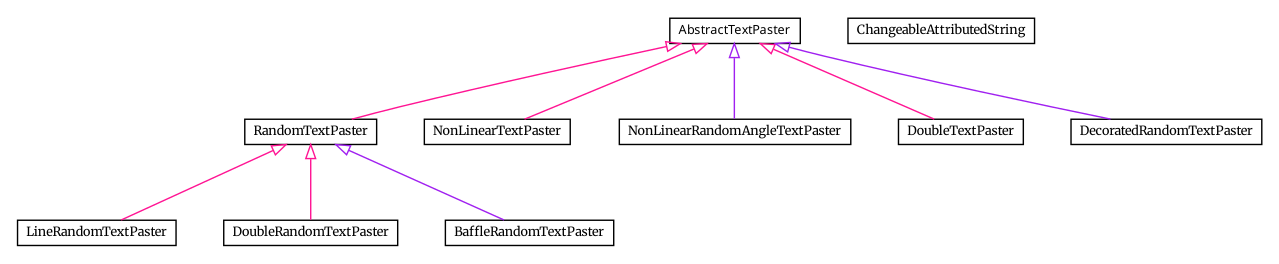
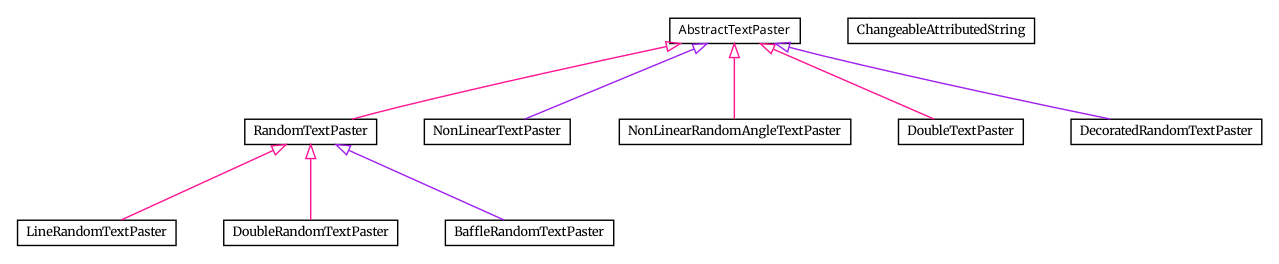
  digraph {
    fontname=Merriweather
    node [fontcolor=black fontname=Merriweather fontsize=9.0 shape=plaintext]
    edge [arrowtail=empty color=deeppink dir=back fontname=Merriweather fontsize=10 headport=p labelfontname=arial labelfontsize=10 tailport=p]
    n1 [label=<<table border="0" cellborder="1" cellspacing="0" cellpadding="2" port="p" href="./AbstractTextPaster.html"> 		<tr><td><table border="0" cellspacing="0" cellpadding="1"> 			<tr><td><font face="ariali"> AbstractTextPaster </font></td></tr> 		</table></td></tr> 		</table>>]
    n2 [label=<<table border="0" cellborder="1" cellspacing="0" cellpadding="2" port="p" href="./RandomTextPaster.html"> 		<tr><td><table border="0" cellspacing="0" cellpadding="1"> 			<tr><td> RandomTextPaster </td></tr> 		</table></td></tr> 		</table>>]
    n3 [label=<<table border="0" cellborder="1" cellspacing="0" cellpadding="2" port="p" href="./NonLinearTextPaster.html"> 		<tr><td><table border="0" cellspacing="0" cellpadding="1"> 			<tr><td> NonLinearTextPaster </td></tr> 		</table></td></tr> 		</table>>]
    n4 [label=<<table border="0" cellborder="1" cellspacing="0" cellpadding="2" port="p" href="./NonLinearRandomAngleTextPaster.html"> 		<tr><td><table border="0" cellspacing="0" cellpadding="1"> 			<tr><td> NonLinearRandomAngleTextPaster </td></tr> 		</table></td></tr> 		</table>>]
    n5 [label=<<table border="0" cellborder="1" cellspacing="0" cellpadding="2" port="p" href="./DoubleTextPaster.html"> 		<tr><td><table border="0" cellspacing="0" cellpadding="1"> 			<tr><td> DoubleTextPaster </td></tr> 		</table></td></tr> 		</table>>]
    n6 [label=<<table border="0" cellborder="1" cellspacing="0" cellpadding="2" port="p" href="./DecoratedRandomTextPaster.html"> 		<tr><td><table border="0" cellspacing="0" cellpadding="1"> 			<tr><td> DecoratedRandomTextPaster </td></tr> 		</table></td></tr> 		</table>>]
    n7 [label=<<table border="0" cellborder="1" cellspacing="0" cellpadding="2" port="p" href="./LineRandomTextPaster.html"> 		<tr><td><table border="0" cellspacing="0" cellpadding="1"> 			<tr><td> LineRandomTextPaster </td></tr> 		</table></td></tr> 		</table>>]
    n8 [label=<<table border="0" cellborder="1" cellspacing="0" cellpadding="2" port="p" href="./DoubleRandomTextPaster.html"> 		<tr><td><table border="0" cellspacing="0" cellpadding="1"> 			<tr><td> DoubleRandomTextPaster </td></tr> 		</table></td></tr> 		</table>>]
    n9 [label=<<table border="0" cellborder="1" cellspacing="0" cellpadding="2" port="p" href="./BaffleRandomTextPaster.html"> 		<tr><td><table border="0" cellspacing="0" cellpadding="1"> 			<tr><td> BaffleRandomTextPaster </td></tr> 		</table></td></tr> 		</table>>]
    n10 [label=<<table border="0" cellborder="1" cellspacing="0" cellpadding="2" port="p" href="./ChangeableAttributedString.html"> 		<tr><td><table border="0" cellspacing="0" cellpadding="1"> 			<tr><td> ChangeableAttributedString </td></tr> 		</table></td></tr> 		</table>>]
    n1 -> n2
-   n1 -> n3
-   n1 -> n4 [color=purple]
+   n1 -> n3 [color=purple]
+   n1 -> n4
    n1 -> n5
    n1 -> n6 [color=purple]
    n2 -> n7
    n2 -> n8
    n2 -> n9 [color=purple]
  }
